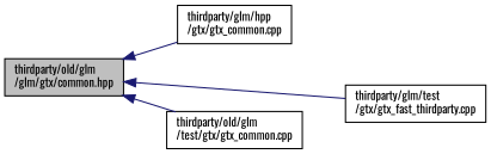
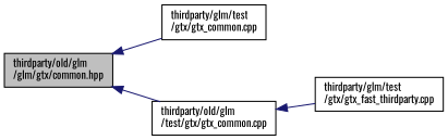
  digraph {
    fontname=Oswald
    rankdir=LR
    node [color=black fillcolor=white fontname=Oswald fontsize=10 shape=record style=filled]
    edge [color=midnightblue dir=back fontname=Oswald fontsize=10 labelfontname=Helvetica labelfontsize=10 style=solid]
    n1 [fillcolor=grey75 fontcolor=black height=0.2 label="thirdparty/old/glm\l/glm/gtx/common.hpp" width=0.4]
-   n2 [height=0.2 label="thirdparty/glm/hpp\l/gtx/gtx_common.cpp" width=0.4]
+   n2 [height=0.2 label="thirdparty/glm/test\l/gtx/gtx_common.cpp" width=0.4]
    n3 [height=0.2 label="thirdparty/glm/test\l/gtx/gtx_fast_thirdparty.cpp" width=0.4]
    n4 [height=0.2 label="thirdparty/old/glm\l/test/gtx/gtx_common.cpp" width=0.4]
    n1 -> n2
-   n1 -> n3
+   n4 -> n3
    n1 -> n4
  }
